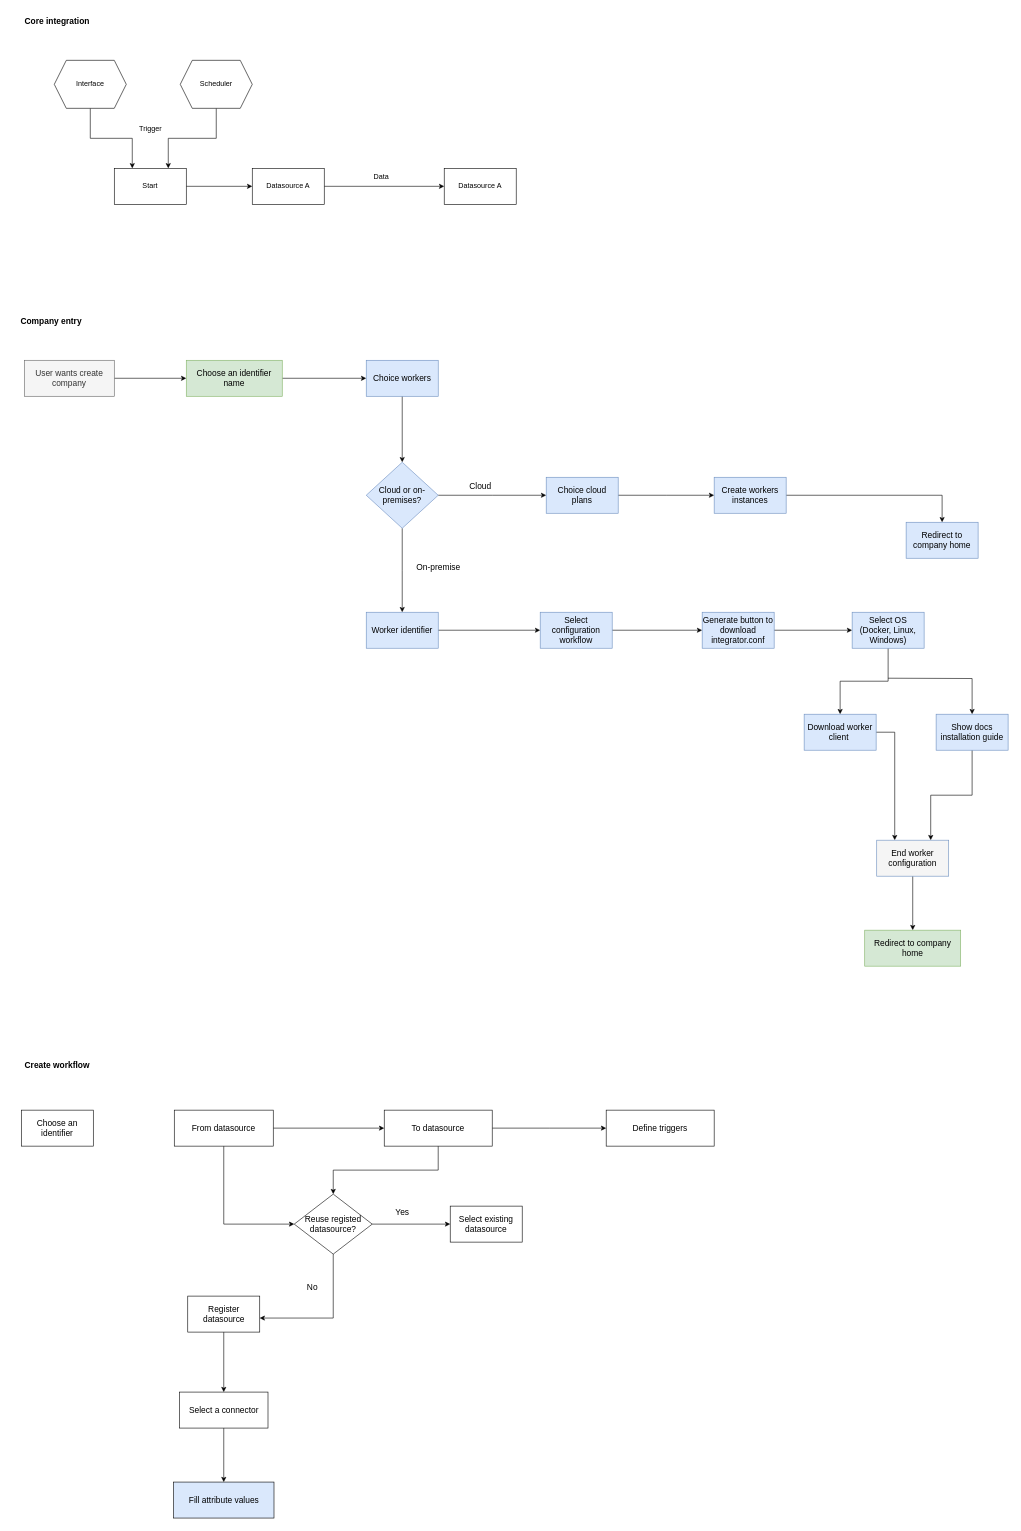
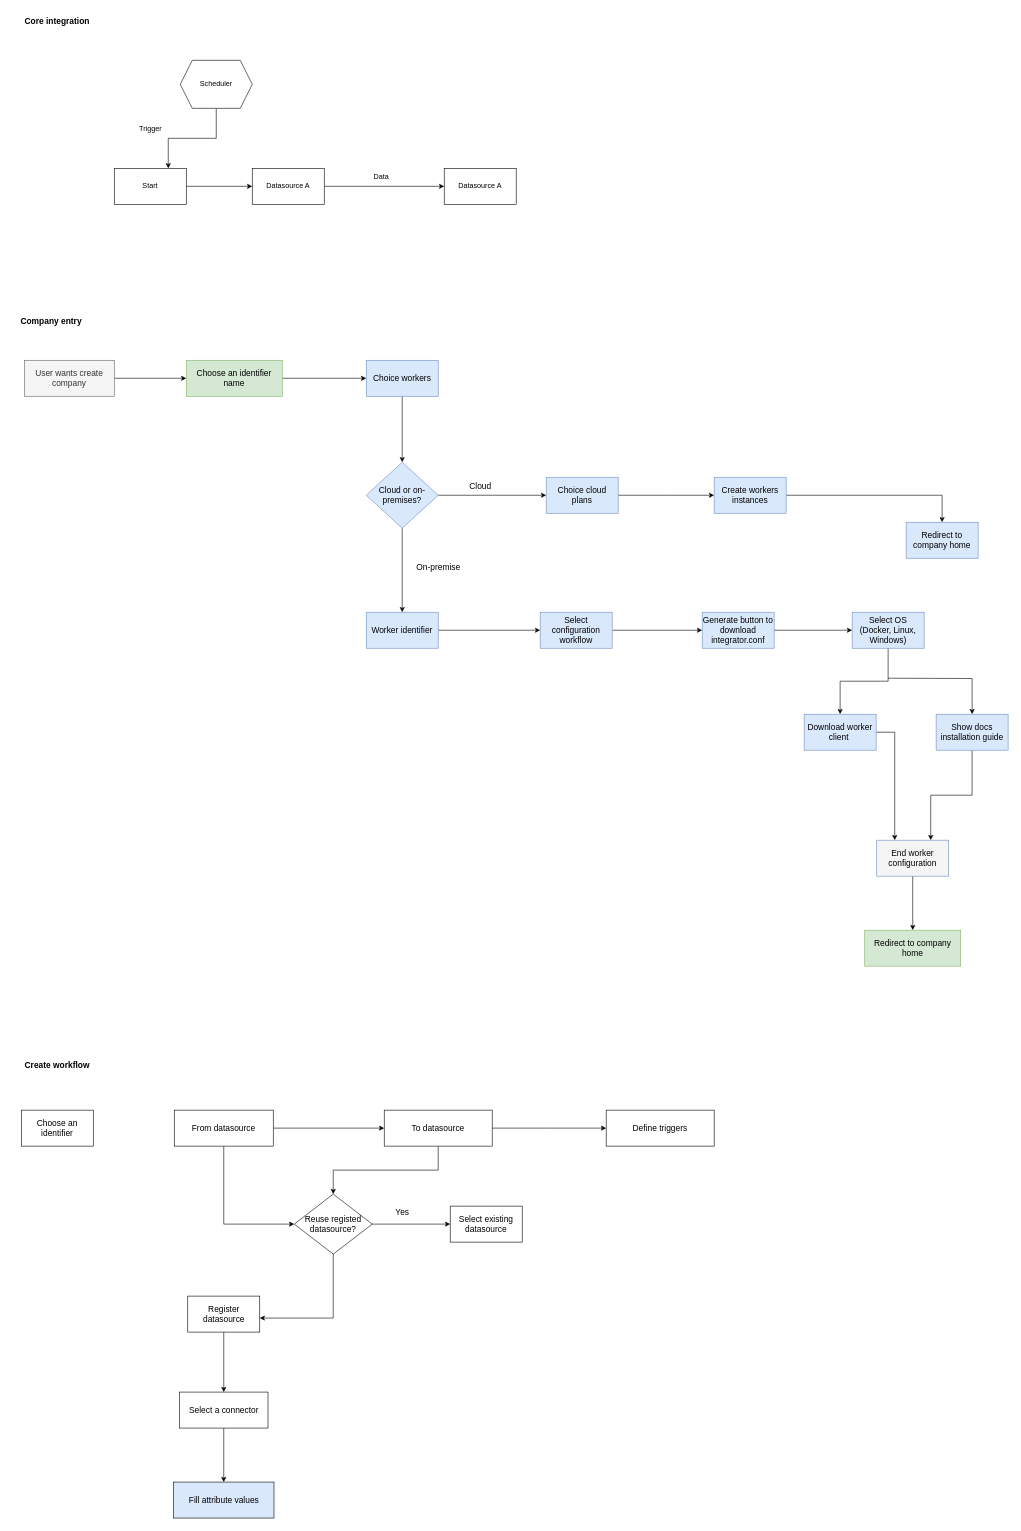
  <mxCell id="0" />
  <mxCell id="1" parent="0" />
  <mxCell id="2" style="edgeStyle=orthogonalEdgeStyle;rounded=0;orthogonalLoop=1;jettySize=auto;html=1;entryX=0;entryY=0.5;entryDx=0;entryDy=0;" parent="1" source="3" target="4" edge="1"><mxGeometry relative="1" as="geometry" /></mxCell>
  <mxCell id="3" value="Datasource A" style="rounded=0;whiteSpace=wrap;html=1;" parent="1" vertex="1"><mxGeometry x="420" y="280" width="120" height="60" as="geometry" /></mxCell>
  <mxCell id="4" value="Datasource A" style="rounded=0;whiteSpace=wrap;html=1;" parent="1" vertex="1"><mxGeometry x="740" y="280" width="120" height="60" as="geometry" /></mxCell>
  <mxCell id="5" value="Data" style="text;html=1;align=center;verticalAlign=middle;resizable=0;points=[];autosize=1;strokeColor=none;fillColor=none;" parent="1" vertex="1"><mxGeometry x="610" y="280" width="50" height="30" as="geometry" /></mxCell>
  <mxCell id="6" style="edgeStyle=orthogonalEdgeStyle;rounded=0;orthogonalLoop=1;jettySize=auto;html=1;entryX=0.75;entryY=0;entryDx=0;entryDy=0;" parent="1" source="7" target="11" edge="1"><mxGeometry relative="1" as="geometry" /></mxCell>
  <mxCell id="7" value="Scheduler" style="shape=hexagon;perimeter=hexagonPerimeter2;whiteSpace=wrap;html=1;fixedSize=1;" parent="1" vertex="1"><mxGeometry x="300" y="100" width="120" height="80" as="geometry" /></mxCell>
- <mxCell id="8" style="edgeStyle=orthogonalEdgeStyle;rounded=0;orthogonalLoop=1;jettySize=auto;html=1;entryX=0.25;entryY=0;entryDx=0;entryDy=0;" parent="1" source="9" target="11" edge="1"><mxGeometry relative="1" as="geometry" /></mxCell>
- <mxCell id="9" value="Interface" style="shape=hexagon;perimeter=hexagonPerimeter2;whiteSpace=wrap;html=1;fixedSize=1;" parent="1" vertex="1"><mxGeometry x="90" y="100" width="120" height="80" as="geometry" /></mxCell>
  <mxCell id="10" style="edgeStyle=orthogonalEdgeStyle;rounded=0;orthogonalLoop=1;jettySize=auto;html=1;entryX=0;entryY=0.5;entryDx=0;entryDy=0;" parent="1" source="11" target="3" edge="1"><mxGeometry relative="1" as="geometry" /></mxCell>
  <mxCell id="11" value="Start" style="rounded=0;whiteSpace=wrap;html=1;" parent="1" vertex="1"><mxGeometry x="190" y="280" width="120" height="60" as="geometry" /></mxCell>
  <mxCell id="12" value="Trigger" style="text;html=1;align=center;verticalAlign=middle;resizable=0;points=[];autosize=1;strokeColor=none;fillColor=none;" parent="1" vertex="1"><mxGeometry x="220" y="200" width="60" height="30" as="geometry" /></mxCell>
  <mxCell id="13" value="&lt;font style=&quot;font-size: 14px;&quot;&gt;&lt;b&gt;Company entry&lt;/b&gt;&lt;/font&gt;" style="text;html=1;strokeColor=none;fillColor=none;align=center;verticalAlign=middle;whiteSpace=wrap;rounded=0;" parent="1" vertex="1"><mxGeometry x="20" y="520" width="130" height="30" as="geometry" /></mxCell>
  <mxCell id="14" value="&lt;font style=&quot;font-size: 14px;&quot;&gt;&lt;b&gt;Core integration&lt;/b&gt;&lt;/font&gt;" style="text;html=1;strokeColor=none;fillColor=none;align=center;verticalAlign=middle;whiteSpace=wrap;rounded=0;" parent="1" vertex="1"><mxGeometry x="30" y="20" width="130" height="30" as="geometry" /></mxCell>
  <mxCell id="15" style="edgeStyle=orthogonalEdgeStyle;rounded=0;orthogonalLoop=1;jettySize=auto;html=1;entryX=0;entryY=0.5;entryDx=0;entryDy=0;fontSize=14;" parent="1" source="16" target="18" edge="1"><mxGeometry relative="1" as="geometry" /></mxCell>
  <mxCell id="16" value="User wants create company" style="rounded=0;whiteSpace=wrap;html=1;fontSize=14;fillColor=#f5f5f5;fontColor=#333333;strokeColor=#666666;" parent="1" vertex="1"><mxGeometry x="40" y="600" width="150" height="60" as="geometry" /></mxCell>
  <mxCell id="17" style="edgeStyle=orthogonalEdgeStyle;rounded=0;orthogonalLoop=1;jettySize=auto;html=1;entryX=0;entryY=0.5;entryDx=0;entryDy=0;fontSize=14;" parent="1" source="18" target="20" edge="1"><mxGeometry relative="1" as="geometry" /></mxCell>
  <mxCell id="18" value="Choose an identifier name" style="rounded=0;whiteSpace=wrap;html=1;fontSize=14;fillColor=#d5e8d4;strokeColor=#82b366;" parent="1" vertex="1"><mxGeometry x="310" y="600" width="160" height="60" as="geometry" /></mxCell>
  <mxCell id="19" style="edgeStyle=orthogonalEdgeStyle;rounded=0;orthogonalLoop=1;jettySize=auto;html=1;fontSize=14;" parent="1" source="20" target="23" edge="1"><mxGeometry relative="1" as="geometry" /></mxCell>
  <mxCell id="20" value="Choice workers" style="rounded=0;whiteSpace=wrap;html=1;fontSize=14;fillColor=#dae8fc;strokeColor=#6c8ebf;" parent="1" vertex="1"><mxGeometry x="610" y="600" width="120" height="60" as="geometry" /></mxCell>
  <mxCell id="21" style="edgeStyle=orthogonalEdgeStyle;rounded=0;orthogonalLoop=1;jettySize=auto;html=1;fontSize=14;" parent="1" source="23" edge="1"><mxGeometry relative="1" as="geometry"><mxPoint x="910" y="825" as="targetPoint" /></mxGeometry></mxCell>
  <mxCell id="22" style="edgeStyle=orthogonalEdgeStyle;rounded=0;orthogonalLoop=1;jettySize=auto;html=1;fontSize=14;" parent="1" source="23" edge="1"><mxGeometry relative="1" as="geometry"><mxPoint x="670" y="1020" as="targetPoint" /></mxGeometry></mxCell>
  <mxCell id="23" value="Cloud or on-premises?" style="rhombus;whiteSpace=wrap;html=1;fontSize=14;fillColor=#dae8fc;strokeColor=#6c8ebf;" parent="1" vertex="1"><mxGeometry x="610" y="770" width="120" height="110" as="geometry" /></mxCell>
  <mxCell id="24" value="Cloud" style="text;html=1;align=center;verticalAlign=middle;resizable=0;points=[];autosize=1;strokeColor=none;fillColor=none;fontSize=14;" parent="1" vertex="1"><mxGeometry x="770" y="795" width="60" height="30" as="geometry" /></mxCell>
  <mxCell id="25" value="On-premise" style="text;html=1;align=center;verticalAlign=middle;resizable=0;points=[];autosize=1;strokeColor=none;fillColor=none;fontSize=14;" parent="1" vertex="1"><mxGeometry x="680" y="930" width="100" height="30" as="geometry" /></mxCell>
  <mxCell id="26" style="edgeStyle=orthogonalEdgeStyle;rounded=0;orthogonalLoop=1;jettySize=auto;html=1;fontSize=14;" edge="1" parent="1" source="27"><mxGeometry relative="1" as="geometry"><mxPoint x="1190" y="825" as="targetPoint" /></mxGeometry></mxCell>
  <mxCell id="27" value="Choice cloud plans" style="rounded=0;whiteSpace=wrap;html=1;fontSize=14;fillColor=#dae8fc;strokeColor=#6c8ebf;" parent="1" vertex="1"><mxGeometry x="910" y="795" width="120" height="60" as="geometry" /></mxCell>
  <mxCell id="28" style="edgeStyle=orthogonalEdgeStyle;rounded=0;orthogonalLoop=1;jettySize=auto;html=1;fontSize=14;" edge="1" parent="1" source="29" target="30"><mxGeometry relative="1" as="geometry" /></mxCell>
  <mxCell id="29" value="Create workers instances" style="rounded=0;whiteSpace=wrap;html=1;fontSize=14;fillColor=#dae8fc;strokeColor=#6c8ebf;" vertex="1" parent="1"><mxGeometry x="1190" y="795" width="120" height="60" as="geometry" /></mxCell>
  <mxCell id="30" value="Redirect to company home" style="rounded=0;whiteSpace=wrap;html=1;fontSize=14;fillColor=#dae8fc;strokeColor=#6c8ebf;" vertex="1" parent="1"><mxGeometry x="1510" y="870" width="120" height="60" as="geometry" /></mxCell>
  <mxCell id="31" style="edgeStyle=orthogonalEdgeStyle;rounded=0;orthogonalLoop=1;jettySize=auto;html=1;fontSize=14;entryX=0;entryY=0.5;entryDx=0;entryDy=0;" edge="1" parent="1" source="32" target="34"><mxGeometry relative="1" as="geometry"><mxPoint x="900" y="1050" as="targetPoint" /></mxGeometry></mxCell>
  <mxCell id="32" value="Worker identifier" style="rounded=0;whiteSpace=wrap;html=1;fontSize=14;fillColor=#dae8fc;strokeColor=#6c8ebf;" vertex="1" parent="1"><mxGeometry x="610" y="1020" width="120" height="60" as="geometry" /></mxCell>
  <mxCell id="33" value="" style="edgeStyle=orthogonalEdgeStyle;rounded=0;orthogonalLoop=1;jettySize=auto;html=1;fontSize=14;" edge="1" parent="1" source="34" target="36"><mxGeometry relative="1" as="geometry" /></mxCell>
  <mxCell id="34" value="Select configuration workflow" style="rounded=0;whiteSpace=wrap;html=1;fontSize=14;fillColor=#dae8fc;strokeColor=#6c8ebf;" vertex="1" parent="1"><mxGeometry x="900" y="1020" width="120" height="60" as="geometry" /></mxCell>
  <mxCell id="35" value="" style="edgeStyle=orthogonalEdgeStyle;rounded=0;orthogonalLoop=1;jettySize=auto;html=1;fontSize=14;" edge="1" parent="1" source="36" target="39"><mxGeometry relative="1" as="geometry" /></mxCell>
  <mxCell id="36" value="Generate button to download integrator.conf" style="whiteSpace=wrap;html=1;fontSize=14;rounded=0;fillColor=#dae8fc;strokeColor=#6c8ebf;" vertex="1" parent="1"><mxGeometry x="1170" y="1020" width="120" height="60" as="geometry" /></mxCell>
  <mxCell id="37" style="edgeStyle=orthogonalEdgeStyle;rounded=0;orthogonalLoop=1;jettySize=auto;html=1;entryX=0.5;entryY=0;entryDx=0;entryDy=0;fontSize=14;" edge="1" parent="1" source="39" target="43"><mxGeometry relative="1" as="geometry" /></mxCell>
  <mxCell id="38" style="edgeStyle=orthogonalEdgeStyle;rounded=0;orthogonalLoop=1;jettySize=auto;html=1;entryX=0.5;entryY=0;entryDx=0;entryDy=0;fontSize=14;" edge="1" parent="1" target="41"><mxGeometry relative="1" as="geometry"><mxPoint x="1480" y="1130" as="sourcePoint" /></mxGeometry></mxCell>
  <mxCell id="39" value="Select OS (Docker, Linux, Windows)" style="whiteSpace=wrap;html=1;fontSize=14;rounded=0;fillColor=#dae8fc;strokeColor=#6c8ebf;" vertex="1" parent="1"><mxGeometry x="1420" y="1020" width="120" height="60" as="geometry" /></mxCell>
  <mxCell id="40" style="edgeStyle=orthogonalEdgeStyle;rounded=0;orthogonalLoop=1;jettySize=auto;html=1;fontSize=14;entryX=0.75;entryY=0;entryDx=0;entryDy=0;" edge="1" parent="1" source="41" target="45"><mxGeometry relative="1" as="geometry"><mxPoint x="1550" y="1390" as="targetPoint" /></mxGeometry></mxCell>
  <mxCell id="41" value="Show docs installation guide" style="whiteSpace=wrap;html=1;fontSize=14;rounded=0;fillColor=#dae8fc;strokeColor=#6c8ebf;" vertex="1" parent="1"><mxGeometry x="1560" y="1190" width="120" height="60" as="geometry" /></mxCell>
  <mxCell id="42" style="edgeStyle=orthogonalEdgeStyle;rounded=0;orthogonalLoop=1;jettySize=auto;html=1;fontSize=14;entryX=0.25;entryY=0;entryDx=0;entryDy=0;" edge="1" parent="1" source="43" target="45"><mxGeometry relative="1" as="geometry"><mxPoint x="1520" y="1400" as="targetPoint" /></mxGeometry></mxCell>
  <mxCell id="43" value="Download worker client&amp;nbsp;" style="whiteSpace=wrap;html=1;fontSize=14;rounded=0;fillColor=#dae8fc;strokeColor=#6c8ebf;" vertex="1" parent="1"><mxGeometry x="1340" y="1190" width="120" height="60" as="geometry" /></mxCell>
  <mxCell id="44" style="edgeStyle=orthogonalEdgeStyle;rounded=0;orthogonalLoop=1;jettySize=auto;html=1;entryX=0.5;entryY=0;entryDx=0;entryDy=0;fontSize=14;" edge="1" parent="1" source="45" target="46"><mxGeometry relative="1" as="geometry" /></mxCell>
  <mxCell id="45" value="End worker configuration" style="rounded=0;whiteSpace=wrap;html=1;fontSize=14;fillColor=#f5f5f5;strokeColor=#6c8ebf;" vertex="1" parent="1"><mxGeometry x="1461" y="1400" width="120" height="60" as="geometry" /></mxCell>
  <mxCell id="46" value="Redirect to company home" style="rounded=0;whiteSpace=wrap;html=1;fontSize=14;fillColor=#d5e8d4;strokeColor=#82b366;" vertex="1" parent="1"><mxGeometry x="1441" y="1550" width="160" height="60" as="geometry" /></mxCell>
  <mxCell id="47" value="&lt;span style=&quot;font-size: 14px;&quot;&gt;&lt;b&gt;Create workflow&lt;/b&gt;&lt;/span&gt;" style="text;html=1;strokeColor=none;fillColor=none;align=center;verticalAlign=middle;whiteSpace=wrap;rounded=0;" vertex="1" parent="1"><mxGeometry x="30" y="1760" width="130" height="30" as="geometry" /></mxCell>
  <mxCell id="48" value="Choose an identifier" style="rounded=0;whiteSpace=wrap;html=1;fontSize=14;" vertex="1" parent="1"><mxGeometry x="35" y="1850" width="120" height="60" as="geometry" /></mxCell>
  <mxCell id="49" style="edgeStyle=orthogonalEdgeStyle;rounded=0;orthogonalLoop=1;jettySize=auto;html=1;entryX=0;entryY=0.5;entryDx=0;entryDy=0;fontSize=14;" edge="1" parent="1" source="51" target="54"><mxGeometry relative="1" as="geometry" /></mxCell>
  <mxCell id="50" style="edgeStyle=orthogonalEdgeStyle;rounded=0;orthogonalLoop=1;jettySize=auto;html=1;entryX=0;entryY=0.5;entryDx=0;entryDy=0;fontSize=14;exitX=0.5;exitY=1;exitDx=0;exitDy=0;" edge="1" parent="1" source="51" target="60"><mxGeometry relative="1" as="geometry" /></mxCell>
  <mxCell id="51" value="From datasource" style="whiteSpace=wrap;html=1;fontSize=14;rounded=0;" vertex="1" parent="1"><mxGeometry x="290" y="1850" width="165" height="60" as="geometry" /></mxCell>
  <mxCell id="52" style="edgeStyle=orthogonalEdgeStyle;rounded=0;orthogonalLoop=1;jettySize=auto;html=1;fontSize=14;" edge="1" parent="1" source="54"><mxGeometry relative="1" as="geometry"><mxPoint x="1010" y="1880" as="targetPoint" /></mxGeometry></mxCell>
  <mxCell id="53" style="edgeStyle=orthogonalEdgeStyle;rounded=0;orthogonalLoop=1;jettySize=auto;html=1;entryX=0.5;entryY=0;entryDx=0;entryDy=0;fontSize=14;exitX=0.5;exitY=1;exitDx=0;exitDy=0;" edge="1" parent="1" source="54" target="60"><mxGeometry relative="1" as="geometry" /></mxCell>
  <mxCell id="54" value="To datasource" style="rounded=0;whiteSpace=wrap;html=1;fontSize=14;" vertex="1" parent="1"><mxGeometry x="640" y="1850" width="180" height="60" as="geometry" /></mxCell>
  <mxCell id="55" value="Define triggers" style="rounded=0;whiteSpace=wrap;html=1;fontSize=14;" vertex="1" parent="1"><mxGeometry x="1010" y="1850" width="180" height="60" as="geometry" /></mxCell>
  <mxCell id="56" style="edgeStyle=orthogonalEdgeStyle;rounded=0;orthogonalLoop=1;jettySize=auto;html=1;fontSize=14;entryX=0.5;entryY=0;entryDx=0;entryDy=0;" edge="1" parent="1" source="57" target="65"><mxGeometry relative="1" as="geometry"><mxPoint x="372.5" y="2320" as="targetPoint" /></mxGeometry></mxCell>
  <mxCell id="57" value="Register datasource" style="rounded=0;whiteSpace=wrap;html=1;fontSize=14;" vertex="1" parent="1"><mxGeometry x="312.5" y="2160" width="120" height="60" as="geometry" /></mxCell>
  <mxCell id="58" style="edgeStyle=orthogonalEdgeStyle;rounded=0;orthogonalLoop=1;jettySize=auto;html=1;entryX=0.999;entryY=0.61;entryDx=0;entryDy=0;entryPerimeter=0;fontSize=14;exitX=0.5;exitY=1;exitDx=0;exitDy=0;" edge="1" parent="1" source="60" target="57"><mxGeometry relative="1" as="geometry" /></mxCell>
  <mxCell id="59" style="edgeStyle=orthogonalEdgeStyle;rounded=0;orthogonalLoop=1;jettySize=auto;html=1;fontSize=14;entryX=0;entryY=0.5;entryDx=0;entryDy=0;" edge="1" parent="1" source="60" target="62"><mxGeometry relative="1" as="geometry"><mxPoint x="720" y="2070" as="targetPoint" /></mxGeometry></mxCell>
  <mxCell id="60" value="Reuse registed datasource?" style="rhombus;whiteSpace=wrap;html=1;fontSize=14;" vertex="1" parent="1"><mxGeometry x="490" y="1990" width="130" height="100" as="geometry" /></mxCell>
- <mxCell id="61" value="No" style="text;html=1;align=center;verticalAlign=middle;resizable=0;points=[];autosize=1;strokeColor=none;fillColor=none;fontSize=14;" vertex="1" parent="1"><mxGeometry x="500" y="2130" width="40" height="30" as="geometry" /></mxCell>
  <mxCell id="62" value="Select existing datasource" style="rounded=0;whiteSpace=wrap;html=1;fontSize=14;" vertex="1" parent="1"><mxGeometry x="750" y="2010" width="120" height="60" as="geometry" /></mxCell>
  <mxCell id="63" value="Yes" style="text;html=1;align=center;verticalAlign=middle;resizable=0;points=[];autosize=1;strokeColor=none;fillColor=none;fontSize=14;" vertex="1" parent="1"><mxGeometry x="645" y="2005" width="50" height="30" as="geometry" /></mxCell>
  <mxCell id="64" style="edgeStyle=orthogonalEdgeStyle;rounded=0;orthogonalLoop=1;jettySize=auto;html=1;fontSize=14;" edge="1" parent="1" source="65" target="66"><mxGeometry relative="1" as="geometry" /></mxCell>
  <mxCell id="65" value="Select a connector" style="rounded=0;whiteSpace=wrap;html=1;fontSize=14;" vertex="1" parent="1"><mxGeometry x="298.75" y="2320" width="147.5" height="60" as="geometry" /></mxCell>
  <mxCell id="66" value="Fill attribute values" style="whiteSpace=wrap;html=1;fontSize=14;rounded=0;fillColor=#dae8fc;" vertex="1" parent="1"><mxGeometry x="288.75" y="2470" width="167.5" height="60" as="geometry" /></mxCell>
